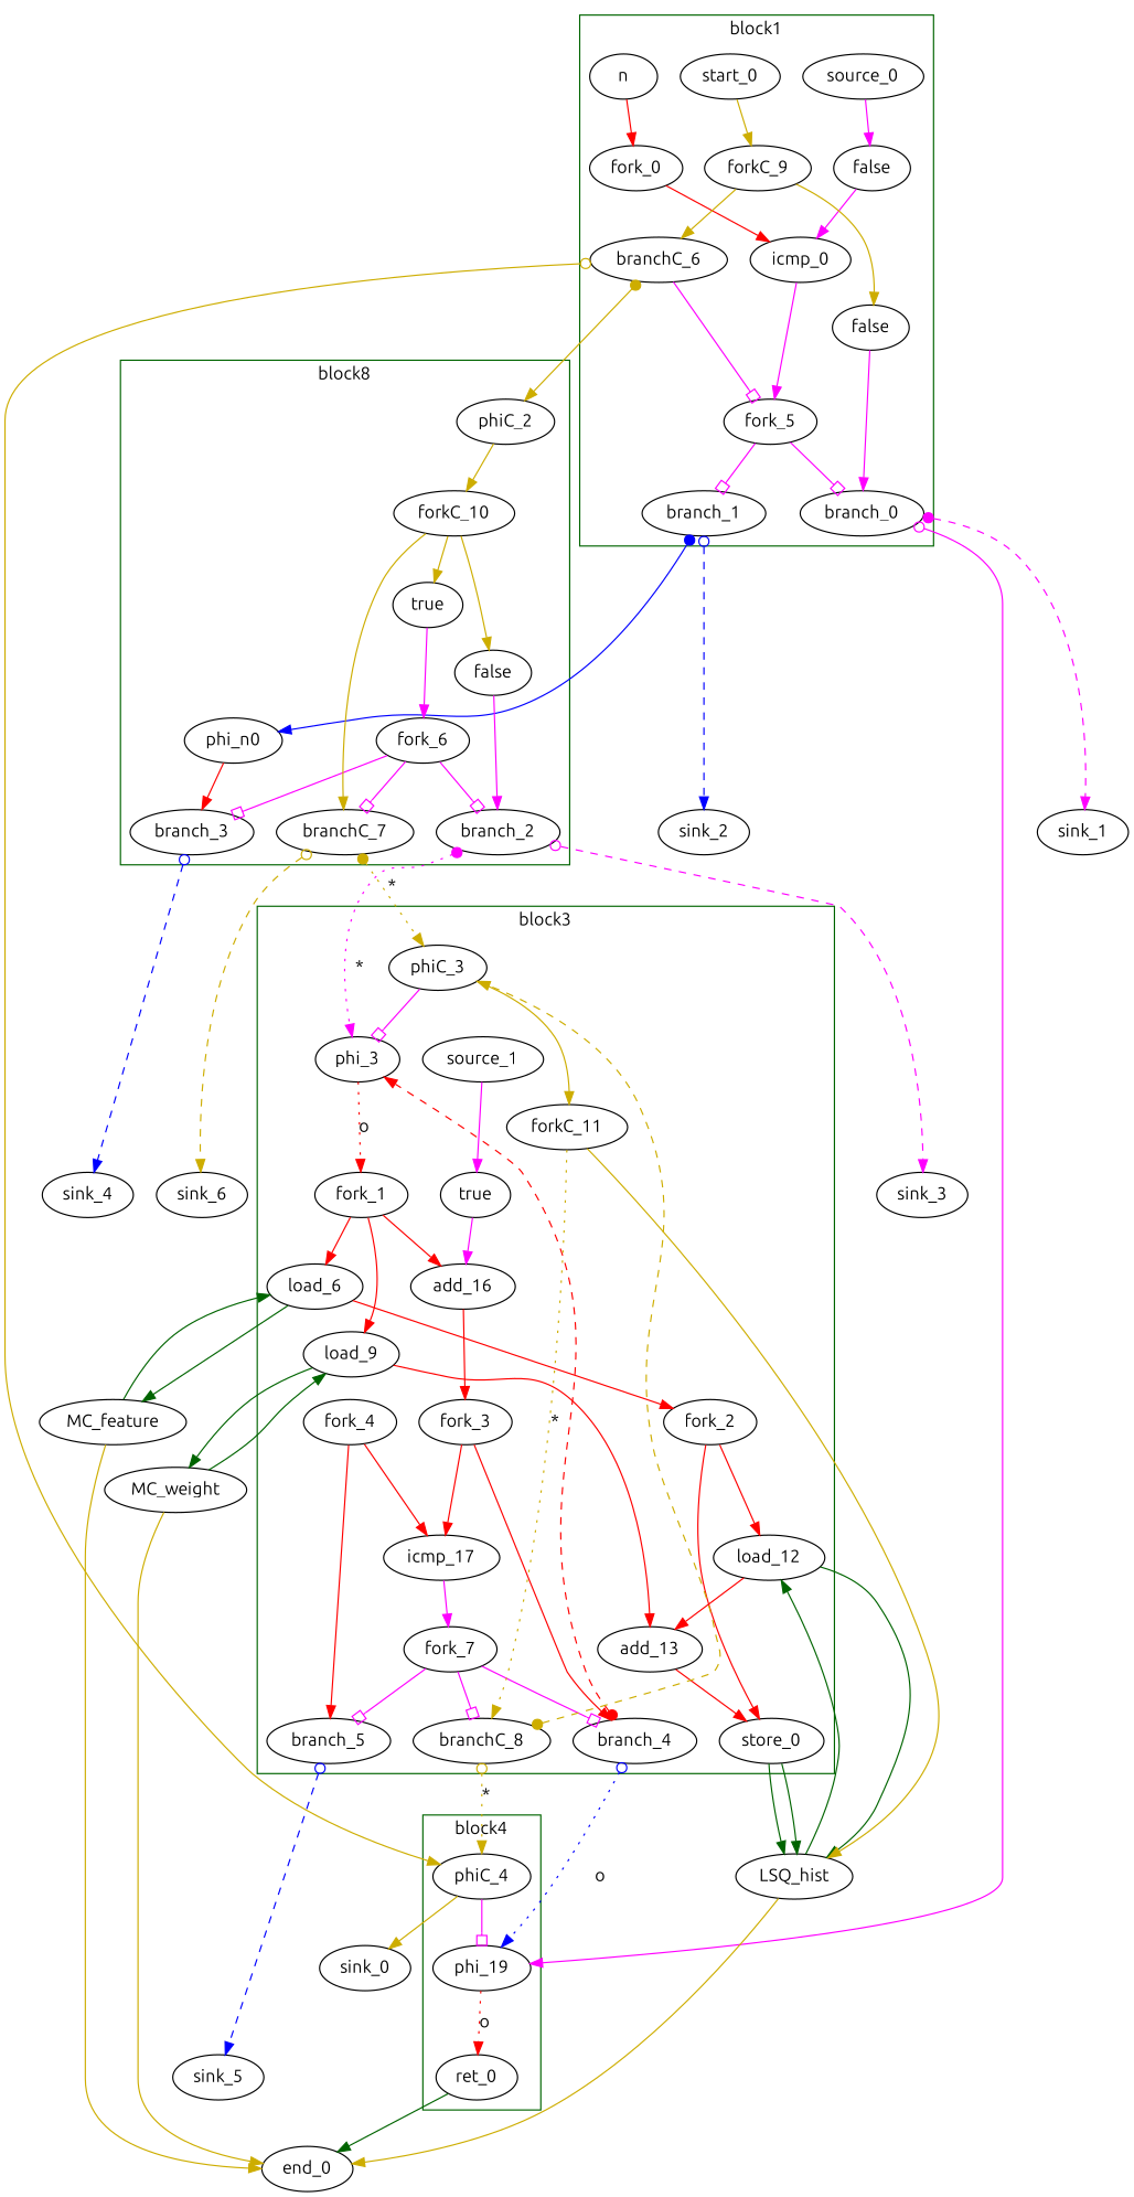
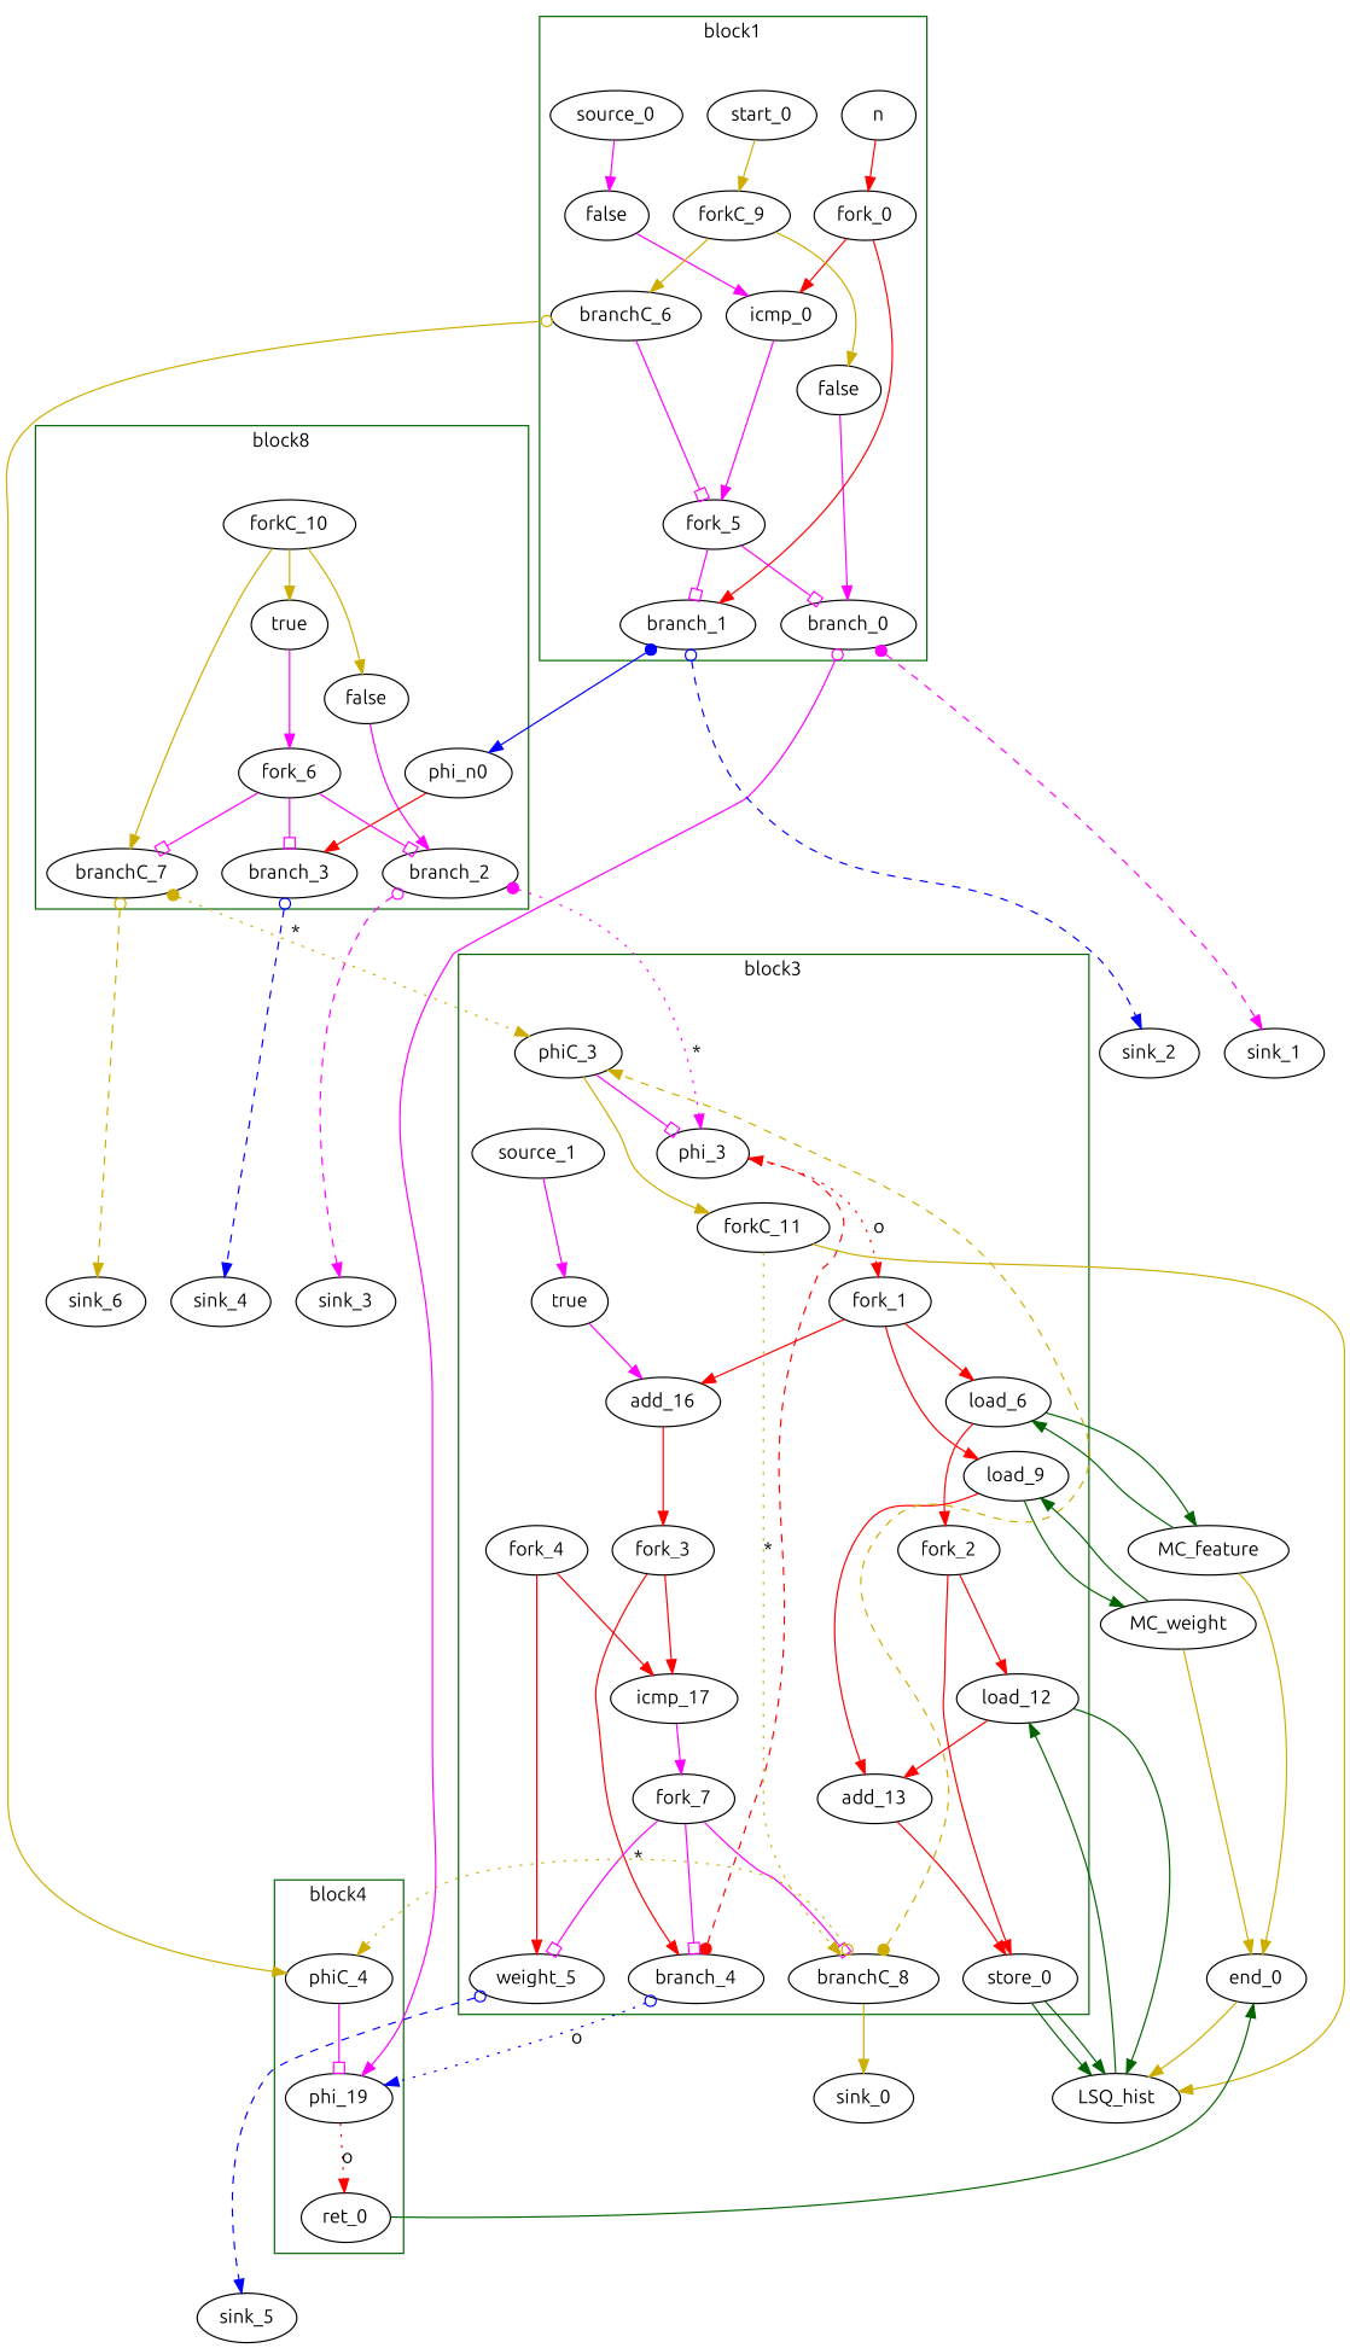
  digraph {
    fontname=Ubuntu
    node [bbID=3 fontname=Ubuntu in="in1:1" out="out1:1" shape=oval type=Fork]
    edge [arrowhead=normal color=magenta fontname=Ubuntu from=out1 to=in1]
    n [bbID=1 in="in1:32" out="out1:32" type=Entry]
    n2 [bbID=1 label=false type=Constant value="0x0"]
    icmp_0 [bbID=1 delay=3.439 in="in1:32 in2:32" op=icmp_sgt_op type=Operator]
    n4 [bbID=1 label=false type=Constant value="0x0"]
    fork_0 [bbID=1 in="in1:32" out="out1:32 out2:32"]
    branch_0 [bbID=1 in="in1:1 in2?:1" out="out1+:1 out2-:1" type=Branch]
    branch_1 [bbID=1 in="in1:32 in2?:1" out="out1+:32 out2-:32" type=Branch]
    fork_5 [bbID=1 out="out1:1 out2:1 out3:1"]
    start_0 [bbID=1 in="in1:0" out="out1:0" type=Entry]
    forkC_9 [bbID=1 in="in1:0" out="out1:0 out2:0"]
    branchC_6 [bbID=1 in="in1:0 in2?:1" out="out1+:0 out2-:0" type=Branch]
    source_0 [bbID=1 type=Source in=""]
    n13 [bbID=2 label=true type=Constant value="0x1"]
    n14 [bbID=2 label=false type=Constant value="0x0"]
    phi_n0 [bbID=2 in="in1:32" out="out1:32" type=Merge]
    branch_2 [bbID=2 in="in1:1 in2?:1" out="out1+:1 out2-:1" type=Branch]
    branch_3 [bbID=2 in="in1:32 in2?:1" out="out1+:32 out2-:32" type=Branch]
    fork_6 [bbID=2 out="out1:1 out2:1 out3:1"]
-   phiC_2 [bbID=2 in="in1:0" out="out1:0" type=Merge]
    forkC_10 [bbID=2 in="in1:0" out="out1:0 out2:0 out3:0"]
    branchC_7 [bbID=2 in="in1:0 in2?:1" out="out1+:0 out2-:0" type=Branch]
    phi_3 [delay=1.624 in="in1?:1 in2:31 in3:31" out="out1:31" type=Mux]
    load_6 [delay=7.999 in="in1:32 in2:31" latency=2 offset=0 op=mc_load_op out="out1:32 out2:31" portID=0 type=Operator]
    load_9 [delay=7.999 in="in1:32 in2:31" latency=2 offset=0 op=mc_load_op out="out1:32 out2:31" portID=0 type=Operator]
    load_12 [delay=7.999 in="in1:32 in2:32" latency=5 offset=0 op=lsq_load_op out="out1:32 out2:32" portID=0 type=Operator]
    add_13 [delay=3.146 in="in1:32 in2:32" op=add_op out="out1:32" type=Operator]
    store_0 [delay=8.058 in="in1:32 in2:32" offset=0 op=lsq_store_op out="out1:32 out2:32" portID=0 type=Operator]
    n28 [label=true type=Constant value="0x1"]
    add_16 [delay=3.146 in="in1:31 in2:31" op=add_op out="out1:31" type=Operator]
    icmp_17 [delay=3.439 in="in1:32 in2:32" op=icmp_slt_op type=Operator]
    fork_1 [in="in1:31" out="out1:31 out2:31 out3:31"]
    fork_2 [in="in1:32" out="out1:32 out2:32"]
    fork_3 [in="in1:31" out="out1:31 out2:31"]
    fork_4 [in="in1:32" out="out1:32 out2:32"]
    branch_4 [in="in1:31 in2?:1" out="out1+:31 out2-:31" type=Branch]
-   branch_5 [in="in1:32 in2?:1" out="out1+:32 out2-:32" type=Branch]
+   branch_5 [in="in1:32 in2?:1" out="out1+:32 out2-:32" type=Branch label=weight_5]
    fork_7 [out="out1:1 out2:1 out3:1"]
    phiC_3 [in="in1:0 in2:0" out="out1:0 out2?:1" type=CntrlMerge]
    forkC_11 [in="in1:0" out="out1:0 out2:0"]
    branchC_8 [in="in1:0 in2?:1" out="out1+:0 out2-:0" type=Branch]
    source_1 [type=Source in=""]
    phi_19 [bbID=4 delay=1.624 in="in1?:1 in2:31 in3:31" out="out1:31" type=Mux]
    ret_0 [bbID=4 in="in1:31" op=ret_op out="out1:31" type=Operator]
    phiC_4 [bbID=4 in="in1:0 in2:0" out="out1:0 out2?:1" type=CntrlMerge]
    sink_1 [bbID=0 type=Sink out=""]
    sink_2 [bbID=0 in="in1:32" type=Sink out=""]
    sink_3 [bbID=0 type=Sink out=""]
    sink_4 [bbID=0 in="in1:32" type=Sink out=""]
    sink_6 [bbID=0 in="in1:0" type=Sink out=""]
    MC_feature [bbID=0 bbcount=0 in="in1:31*l0a" ldcount=1 memory=feature out="out1:32*l0d out2:0*e" stcount=0 type=MC shape=""]
    MC_weight [bbID=0 bbcount=0 in="in1:31*l0a" ldcount=1 memory=weight out="out1:32*l0d out2:0*e" stcount=0 type=MC shape=""]
    LSQ_hist [bbID=0 bbcount=1 fifoDepth=16 in="in1:0*c0 in2:32*l0a in3:32*s0a in4:32*s0d" ldcount=1 loadOffsets="{{0;0;0;0;0;0;0;0;0;0;0;0;0;0;0;0}}" loadPorts="{{0;0;0;0;0;0;0;0;0;0;0;0;0;0;0;0}}" memory=hist numLoads="{1}" numStores="{1}" out="out1:32*l0d out2:0*e" stcount=1 storeOffsets="{{1;0;0;0;0;0;0;0;0;0;0;0;0;0;0;0}}" storePorts="{{0;0;0;0;0;0;0;0;0;0;0;0;0;0;0;0}}" type=LSQ shape=""]
    sink_5 [bbID=0 in="in1:32" type=Sink out=""]
    end_0 [bbID=0 in="in1:0*e in2:0*e in3:0*e in4:31" out="out1:31" type=Exit]
    sink_0 [bbID=0 in="in1:0" type=Sink out=""]
    subgraph cluster_1 {
      color=darkgreen
      label=block1
      n
      n2
      icmp_0
      n4
      fork_0
      branch_0
      branch_1
      fork_5
      start_0
      forkC_9
      branchC_6
      source_0
    }
    subgraph cluster_2 {
      color=darkgreen
      label=block8
      n13
      n14
      phi_n0
      branch_2
      branch_3
      fork_6
-     phiC_2
      forkC_10
      branchC_7
    }
    subgraph cluster_3 {
      color=darkgreen
      label=block3
      phi_3
      load_6
      load_9
      load_12
      add_13
      store_0
      n28
      add_16
      icmp_17
      fork_1
      fork_2
      fork_3
      fork_4
      branch_4
      branch_5
      fork_7
      phiC_3
      forkC_11
      branchC_8
      source_1
    }
    subgraph cluster_4 {
      color=darkgreen
      label=block4
      phi_19
      ret_0
      phiC_4
    }
    n -> fork_0 [color=red]
    n2 -> icmp_0 [to=in2]
    icmp_0 -> fork_5
    n4 -> branch_0
    fork_0 -> icmp_0 [color=red]
+   fork_0 -> branch_1 [color=red from=out2]
    branch_0 -> phi_19 [arrowtail=odot dir=both from=out2 to=in2]
    branch_0 -> sink_1 [arrowtail=dot dir=both minlen=3 style=dashed]
    branch_1 -> phi_n0 [arrowtail=dot color=blue dir=both]
    branch_1 -> sink_2 [arrowtail=odot color=blue dir=both from=out2 minlen=3 style=dashed]
    fork_5 -> branch_0 [arrowhead=obox from=out2 to=in2]
    fork_5 -> branch_1 [arrowhead=obox to=in2]
    start_0 -> forkC_9 [color=gold3]
    forkC_9 -> n4 [color=gold3]
    forkC_9 -> branchC_6 [color=gold3 from=out2]
    branchC_6 -> fork_5 [arrowhead=obox from=out3 to=in2]
-   branchC_6 -> phiC_2 [arrowtail=dot color=gold3 dir=both]
    branchC_6 -> phiC_4 [arrowtail=odot color=gold3 dir=both from=out2]
    source_0 -> n2
    n13 -> fork_6
    n14 -> branch_2
    phi_n0 -> branch_3 [color=red]
    branch_2 -> phi_3 [arrowtail=dot dir=both label="*" slots=1 style=dotted to=in2 transparent=false]
    branch_2 -> sink_3 [arrowtail=odot dir=both from=out2 minlen=3 style=dashed]
    branch_3 -> sink_4 [arrowtail=odot color=blue dir=both from=out2 minlen=3 style=dashed]
    fork_6 -> branch_2 [arrowhead=obox from=out2 to=in2]
    fork_6 -> branch_3 [arrowhead=obox to=in2]
    fork_6 -> branchC_7 [arrowhead=obox from=out3 to=in2]
-   phiC_2 -> forkC_10 [color=gold3]
    forkC_10 -> n13 [color=gold3 from=out3]
    forkC_10 -> n14 [color=gold3]
    forkC_10 -> branchC_7 [color=gold3 from=out2]
    branchC_7 -> phiC_3 [arrowtail=dot color=gold3 dir=both label="*" slots=1 style=dotted transparent=false]
    branchC_7 -> sink_6 [arrowtail=odot color=gold3 dir=both from=out2 minlen=3 style=dashed]
    phi_3 -> fork_1 [color=red label=o slots=1 style=dotted transparent=true]
    load_6 -> fork_2 [color=red]
    load_6 -> MC_feature [color=darkgreen from=out2]
    load_9 -> add_13 [color=red to=in2]
    load_9 -> MC_weight [color=darkgreen from=out2]
    load_12 -> add_13 [color=red]
    load_12 -> LSQ_hist [color=darkgreen from=out2 to=in2]
    add_13 -> store_0 [color=red]
    store_0 -> LSQ_hist [color=darkgreen from=out2 to=in3]
    store_0 -> LSQ_hist [color=darkgreen to=in4]
    n28 -> add_16 [to=in2]
    add_16 -> fork_3 [color=red]
    icmp_17 -> fork_7
    fork_1 -> load_6 [color=red from=out2 to=in2]
    fork_1 -> load_9 [color=red from=out3 to=in2]
    fork_1 -> add_16 [color=red]
    fork_2 -> load_12 [color=red to=in2]
    fork_2 -> store_0 [color=red from=out2 to=in2]
    fork_3 -> icmp_17 [color=red]
    fork_3 -> branch_4 [color=red from=out2]
    fork_4 -> icmp_17 [color=red to=in2]
    fork_4 -> branch_5 [color=red from=out2]
    branch_4 -> phi_3 [arrowtail=dot color=red constraint=false dir=both minlen=3 style=dashed to=in3]
    branch_4 -> phi_19 [arrowtail=odot color=blue dir=both from=out2 label=o slots=1 style=dotted to=in3 transparent=false]
    branch_5 -> sink_5 [arrowtail=odot color=blue dir=both from=out2 minlen=3 style=dashed]
    fork_7 -> branch_4 [arrowhead=obox from=out2 to=in2]
    fork_7 -> branch_5 [arrowhead=obox to=in2]
    fork_7 -> branchC_8 [arrowhead=obox from=out3 to=in2]
    phiC_3 -> phi_3 [arrowhead=obox from=out2]
    phiC_3 -> forkC_11 [color=gold3]
    forkC_11 -> branchC_8 [color=gold3 from=out2 label="*" slots=1 style=dotted transparent=false]
    forkC_11 -> LSQ_hist [color=gold3]
    branchC_8 -> phiC_3 [arrowtail=dot color=gold3 constraint=false dir=both minlen=3 style=dashed to=in2]
    branchC_8 -> phiC_4 [arrowtail=odot color=gold3 dir=both from=out2 label="*" slots=1 style=dotted to=in2 transparent=false]
    source_1 -> n28
    phi_19 -> ret_0 [color=red label=o slots=1 style=dotted transparent=true]
    ret_0 -> end_0 [color=darkgreen to=in4]
    phiC_4 -> phi_19 [arrowhead=obox from=out2]
-   phiC_4 -> sink_0 [color=gold3]
+   branchC_8 -> sink_0 [color=gold3]
    MC_feature -> load_6 [color=darkgreen]
    MC_feature -> end_0 [color=gold3 from=out2 to=in2]
    MC_weight -> load_9 [color=darkgreen]
    MC_weight -> end_0 [color=gold3 from=out2 to=in3]
    LSQ_hist -> load_12 [color=darkgreen]
-   LSQ_hist -> end_0 [color=gold3 from=out2]
+   end_0 -> LSQ_hist [color=gold3 from=out2]
  }
